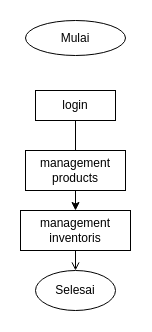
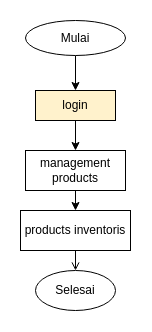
  <mxCell id="0" />
  <mxCell id="1" parent="0" />
+ <mxCell id="2" style="edgeStyle=none;html=1;entryX=0.5;entryY=0;entryDx=0;entryDy=0;" edge="1" parent="1" source="3" target="10"><mxGeometry relative="1" as="geometry" /></mxCell>
  <mxCell id="3" value="Mulai" style="ellipse;whiteSpace=wrap;html=1;" vertex="1" parent="1"><mxGeometry x="25" y="20" width="100" height="35" as="geometry" /></mxCell>
  <mxCell id="4" value="" style="edgeStyle=none;html=1;" edge="1" parent="1" source="5" target="7"><mxGeometry relative="1" as="geometry" /></mxCell>
  <mxCell id="5" value="management products" style="rounded=0;whiteSpace=wrap;html=1;" vertex="1" parent="1"><mxGeometry x="25" y="150" width="100" height="40" as="geometry" /></mxCell>
  <mxCell id="6" value="" style="edgeStyle=none;html=1;endArrow=open;" edge="1" parent="1" source="7" target="8"><mxGeometry relative="1" as="geometry" /></mxCell>
- <mxCell id="7" value="management inventoris" style="whiteSpace=wrap;html=1;rounded=0;" vertex="1" parent="1"><mxGeometry x="20" y="210" width="110" height="40" as="geometry" /></mxCell>
+ <mxCell id="7" value="products inventoris" style="whiteSpace=wrap;html=1;rounded=0;" vertex="1" parent="1"><mxGeometry x="20" y="210" width="110" height="40" as="geometry" /></mxCell>
  <mxCell id="8" value="Selesai" style="ellipse;whiteSpace=wrap;html=1;rounded=0;" vertex="1" parent="1"><mxGeometry x="35" y="270" width="80" height="40" as="geometry" /></mxCell>
- <mxCell id="9" style="edgeStyle=none;html=1;entryX=0.5;entryY=0;entryDx=0;entryDy=0;endArrow=none;" edge="1" parent="1" source="10" target="5"><mxGeometry relative="1" as="geometry" /></mxCell>
- <mxCell id="10" value="login" style="rounded=0;whiteSpace=wrap;html=1;" vertex="1" parent="1"><mxGeometry x="35" y="90" width="80" height="30" as="geometry" /></mxCell>
+ <mxCell id="9" style="edgeStyle=none;html=1;entryX=0.5;entryY=0;entryDx=0;entryDy=0;" edge="1" parent="1" source="10" target="5"><mxGeometry relative="1" as="geometry" /></mxCell>
+ <mxCell id="10" value="login" style="rounded=0;whiteSpace=wrap;html=1;fillColor=#fff2cc;" vertex="1" parent="1"><mxGeometry x="35" y="90" width="80" height="30" as="geometry" /></mxCell>
